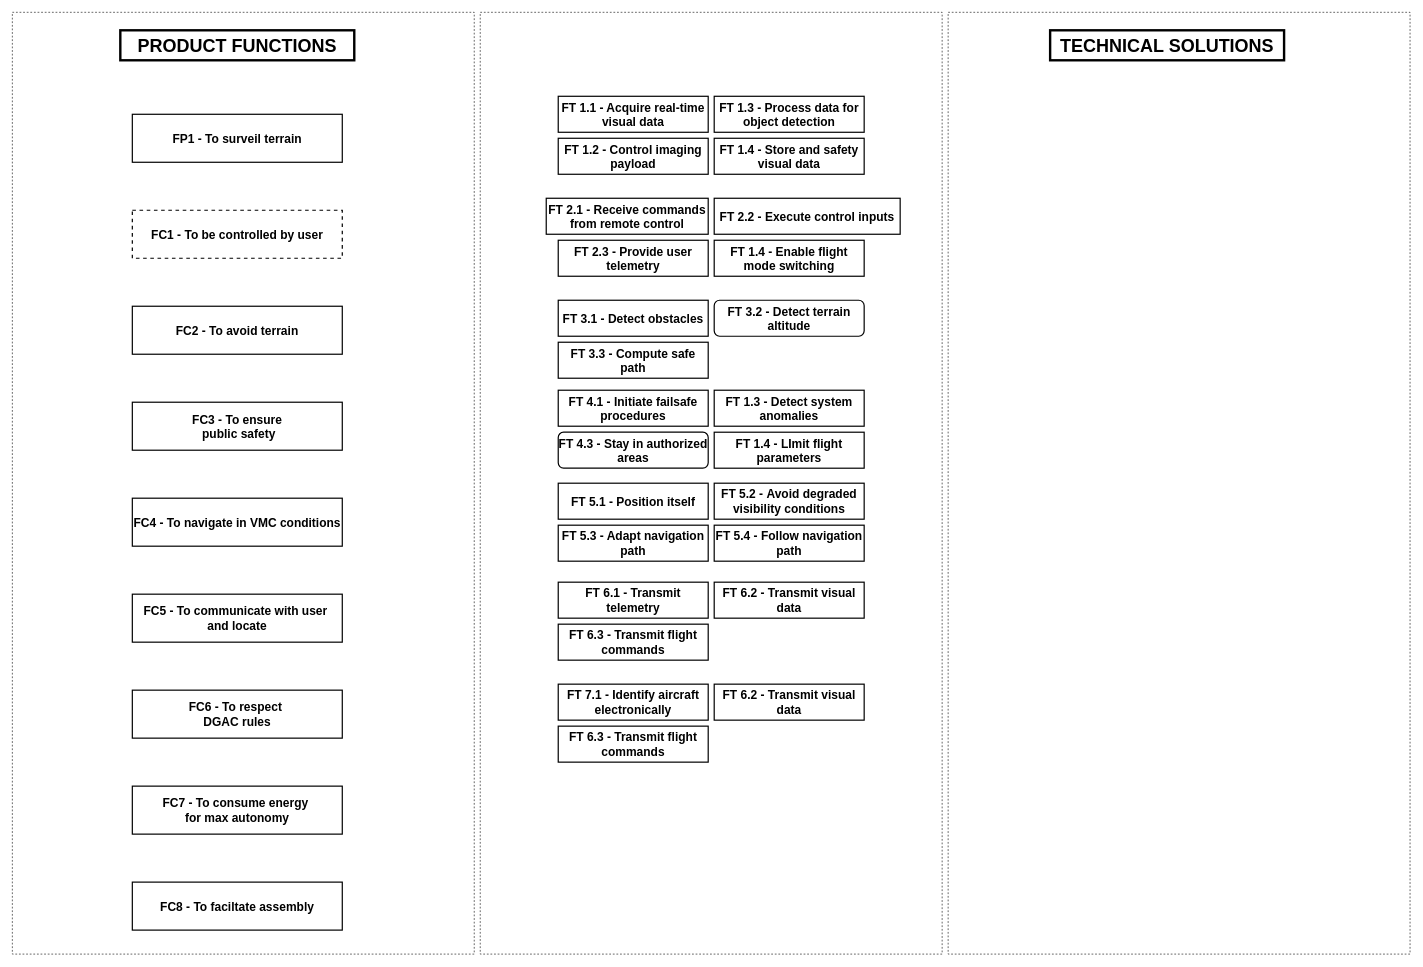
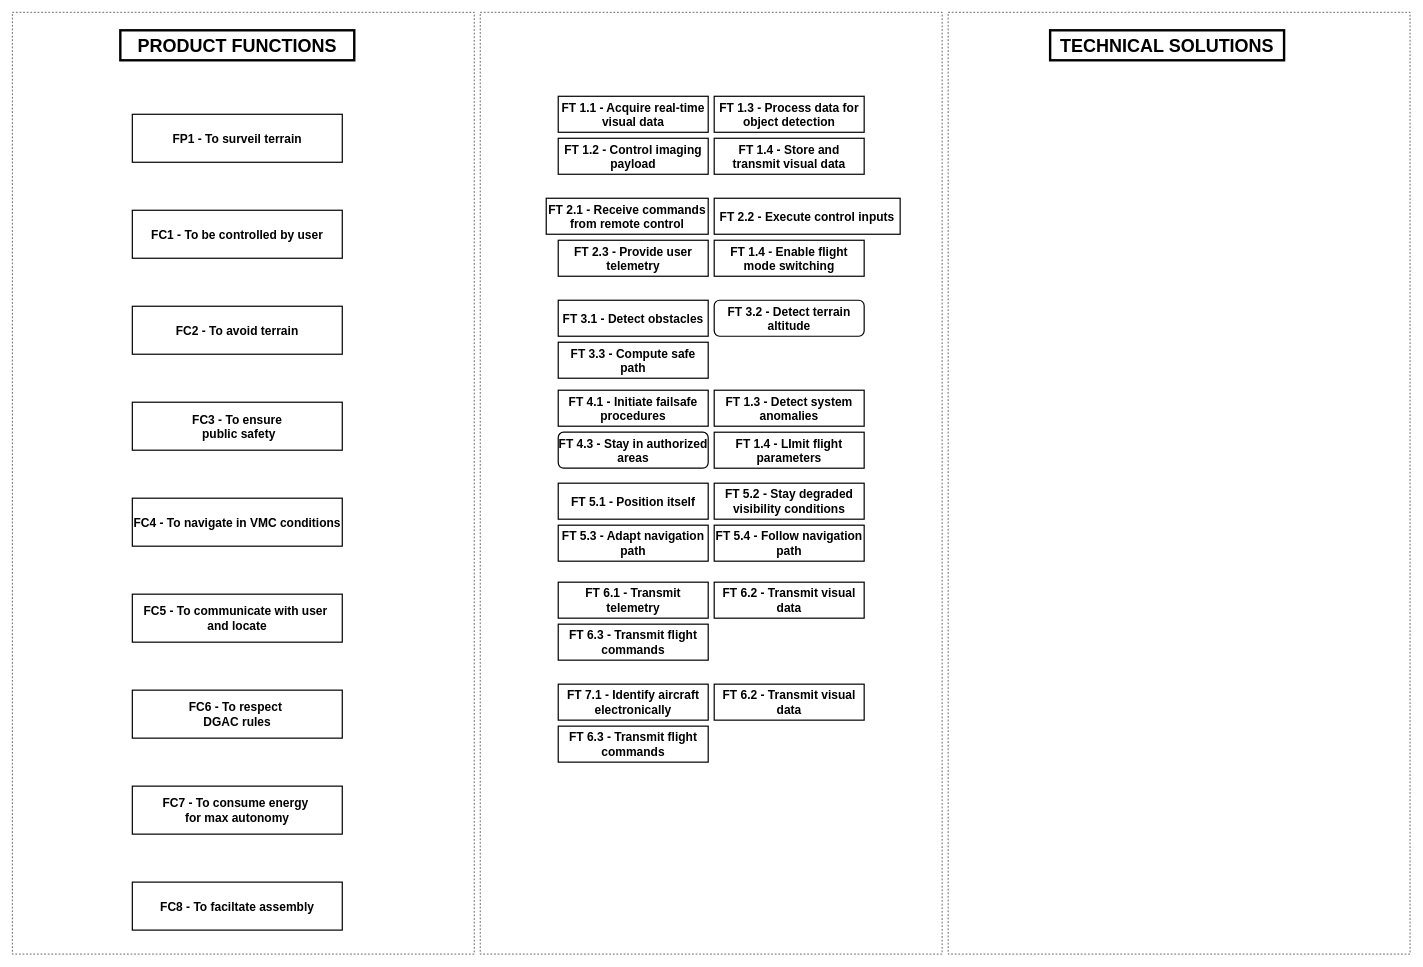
  <mxCell id="0" />
  <mxCell id="1" parent="0" />
  <mxCell id="2" value="" style="rounded=0;whiteSpace=wrap;html=1;dashed=1;movable=0;resizable=0;rotatable=0;deletable=0;editable=0;locked=1;connectable=0;" parent="1" vertex="1"><mxGeometry y="20" width="770" height="1570" as="geometry" x="20" /></mxCell>
  <mxCell id="3" value="" style="group;fontSize=20;fontStyle=1" parent="1" vertex="1" connectable="0"><mxGeometry x="220" y="190" width="350" height="1360" as="geometry" /></mxCell>
  <mxCell id="4" value="FP1 - To surveil terrain" style="whiteSpace=wrap;strokeWidth=2;fontSize=20;fontStyle=1" parent="3" vertex="1"><mxGeometry width="350" height="80" as="geometry" /></mxCell>
- <mxCell id="5" value="FC1 - To be controlled by user" style="whiteSpace=wrap;strokeWidth=2;fontSize=20;fontStyle=1;dashed=1;" parent="3" vertex="1"><mxGeometry y="160" width="350" height="80" as="geometry" /></mxCell>
+ <mxCell id="5" value="FC1 - To be controlled by user" style="whiteSpace=wrap;strokeWidth=2;fontSize=20;fontStyle=1" parent="3" vertex="1"><mxGeometry y="160" width="350" height="80" as="geometry" /></mxCell>
  <mxCell id="6" value="FC2 - To avoid terrain" style="whiteSpace=wrap;strokeWidth=2;fontSize=20;fontStyle=1" parent="3" vertex="1"><mxGeometry y="320" width="350" height="80" as="geometry" /></mxCell>
  <mxCell id="7" value="FC3 - To ensure&#10; public safety" style="whiteSpace=wrap;strokeWidth=2;fontSize=20;fontStyle=1" parent="3" vertex="1"><mxGeometry y="480" width="350" height="80" as="geometry" /></mxCell>
  <mxCell id="8" value="FC4 - To navigate in VMC conditions" style="whiteSpace=wrap;strokeWidth=2;fontSize=20;fontStyle=1" parent="3" vertex="1"><mxGeometry y="640" width="350" height="80" as="geometry" /></mxCell>
  <mxCell id="9" value="FC5 - To communicate with user &#10;and locate" style="whiteSpace=wrap;strokeWidth=2;fontSize=20;fontStyle=1" parent="3" vertex="1"><mxGeometry y="800" width="350" height="80" as="geometry" /></mxCell>
  <mxCell id="10" value="FC6 - To respect &#10;DGAC rules" style="whiteSpace=wrap;strokeWidth=2;fontSize=20;fontStyle=1" parent="3" vertex="1"><mxGeometry y="960" width="350" height="80" as="geometry" /></mxCell>
  <mxCell id="11" value="FC7 - To consume energy &#10;for max autonomy" style="whiteSpace=wrap;strokeWidth=2;fontSize=20;fontStyle=1" parent="3" vertex="1"><mxGeometry y="1120" width="350" height="80" as="geometry" /></mxCell>
  <mxCell id="12" value="FC8 - To faciltate assembly" style="whiteSpace=wrap;strokeWidth=2;fontSize=20;fontStyle=1" parent="3" vertex="1"><mxGeometry y="1280" width="350" height="80" as="geometry" /></mxCell>
  <mxCell id="13" value="&lt;font style=&quot;font-size: 30px;&quot;&gt;&lt;span&gt;&lt;b&gt;PRODUCT FUNCTIONS&lt;/b&gt;&lt;/span&gt;&lt;/font&gt;" style="text;html=1;align=center;verticalAlign=middle;whiteSpace=wrap;rounded=0;fontStyle=0;strokeWidth=4;perimeterSpacing=0;strokeColor=default;movable=0;resizable=0;rotatable=0;deletable=0;editable=0;locked=1;connectable=0;" parent="1" vertex="1"><mxGeometry x="200" y="50" width="390" height="50" as="geometry" /></mxCell>
  <mxCell id="14" value="" style="rounded=0;whiteSpace=wrap;html=1;dashed=1;movable=0;resizable=0;rotatable=0;deletable=0;editable=0;locked=1;connectable=0;" parent="1" vertex="1"><mxGeometry x="800" y="20" width="770" height="1570" as="geometry" /></mxCell>
  <mxCell id="15" value="" style="rounded=0;whiteSpace=wrap;html=1;dashed=1;movable=0;resizable=0;rotatable=0;deletable=0;editable=0;locked=1;connectable=0;" parent="1" vertex="1"><mxGeometry x="1580" y="20" width="770" height="1570" as="geometry" /></mxCell>
  <mxCell id="16" value="&lt;font style=&quot;font-size: 30px;&quot;&gt;&lt;span&gt;&lt;b&gt;TECHNICAL SOLUTIONS&lt;/b&gt;&lt;/span&gt;&lt;/font&gt;" style="text;html=1;align=center;verticalAlign=middle;whiteSpace=wrap;rounded=0;fontStyle=0;strokeWidth=4;perimeterSpacing=0;strokeColor=default;movable=1;resizable=1;rotatable=1;deletable=1;editable=1;locked=0;connectable=1;" parent="1" vertex="1"><mxGeometry x="1750" y="50" width="390" height="50" as="geometry" /></mxCell>
  <mxCell id="17" value="FT 1.1 - Acquire real-time visual data" style="whiteSpace=wrap;strokeWidth=2;fontSize=20;fontStyle=1" vertex="1" parent="1"><mxGeometry x="930" y="160" width="250" height="60" as="geometry" /></mxCell>
  <mxCell id="18" value="FT 1.2 - Control imaging payload" style="whiteSpace=wrap;strokeWidth=2;fontSize=20;fontStyle=1" vertex="1" parent="1"><mxGeometry x="930" y="230" width="250" height="60" as="geometry" /></mxCell>
  <mxCell id="19" value="FT 1.3 - Process data for object detection" style="whiteSpace=wrap;strokeWidth=2;fontSize=20;fontStyle=1" vertex="1" parent="1"><mxGeometry x="1190" y="160" width="250" height="60" as="geometry" /></mxCell>
- <mxCell id="20" value="FT 1.4 - Store and safety visual data" style="whiteSpace=wrap;strokeWidth=2;fontSize=20;fontStyle=1" vertex="1" parent="1"><mxGeometry x="1190" y="230" width="250" height="60" as="geometry" /></mxCell>
+ <mxCell id="20" value="FT 1.4 - Store and transmit visual data" style="whiteSpace=wrap;strokeWidth=2;fontSize=20;fontStyle=1" vertex="1" parent="1"><mxGeometry x="1190" y="230" width="250" height="60" as="geometry" /></mxCell>
  <mxCell id="21" value="FT 2.1 - Receive commands from remote control" style="whiteSpace=wrap;strokeWidth=2;fontSize=20;fontStyle=1" vertex="1" parent="1"><mxGeometry x="910" y="330" width="270" height="60" as="geometry" /></mxCell>
  <mxCell id="22" value="FT 2.3 - Provide user telemetry" style="whiteSpace=wrap;strokeWidth=2;fontSize=20;fontStyle=1" vertex="1" parent="1"><mxGeometry x="930" y="400" width="250" height="60" as="geometry" /></mxCell>
  <mxCell id="23" value="FT 2.2 - Execute control inputs" style="whiteSpace=wrap;strokeWidth=2;fontSize=20;fontStyle=1" vertex="1" parent="1"><mxGeometry x="1190" y="330" width="310" height="60" as="geometry" /></mxCell>
  <mxCell id="24" value="FT 1.4 - Enable flight mode switching" style="whiteSpace=wrap;strokeWidth=2;fontSize=20;fontStyle=1" vertex="1" parent="1"><mxGeometry x="1190" y="400" width="250" height="60" as="geometry" /></mxCell>
  <mxCell id="25" value="FT 3.1 - Detect obstacles" style="whiteSpace=wrap;strokeWidth=2;fontSize=20;fontStyle=1" vertex="1" parent="1"><mxGeometry x="930" y="500" width="250" height="60" as="geometry" /></mxCell>
  <mxCell id="26" value="FT 3.3 - Compute safe path" style="whiteSpace=wrap;strokeWidth=2;fontSize=20;fontStyle=1" vertex="1" parent="1"><mxGeometry x="930" y="570" width="250" height="60" as="geometry" /></mxCell>
  <mxCell id="27" value="FT 3.2 - Detect terrain altitude" style="whiteSpace=wrap;strokeWidth=2;fontSize=20;fontStyle=1;rounded=1;" vertex="1" parent="1"><mxGeometry x="1190" y="500" width="250" height="60" as="geometry" /></mxCell>
  <mxCell id="28" value="FT 4.1 - Initiate failsafe procedures" style="whiteSpace=wrap;strokeWidth=2;fontSize=20;fontStyle=1" vertex="1" parent="1"><mxGeometry x="930" y="650" width="250" height="60" as="geometry" /></mxCell>
  <mxCell id="29" value="FT 4.3 - Stay in authorized areas" style="whiteSpace=wrap;strokeWidth=2;fontSize=20;fontStyle=1;rounded=1;" vertex="1" parent="1"><mxGeometry x="930" y="720" width="250" height="60" as="geometry" /></mxCell>
  <mxCell id="30" value="FT 1.3 - Detect system anomalies" style="whiteSpace=wrap;strokeWidth=2;fontSize=20;fontStyle=1" vertex="1" parent="1"><mxGeometry x="1190" y="650" width="250" height="60" as="geometry" /></mxCell>
  <mxCell id="31" value="FT 1.4 - LImit flight parameters" style="whiteSpace=wrap;strokeWidth=2;fontSize=20;fontStyle=1" vertex="1" parent="1"><mxGeometry x="1190" y="720" width="250" height="60" as="geometry" /></mxCell>
  <mxCell id="32" value="FT 5.1 - Position itself" style="whiteSpace=wrap;strokeWidth=2;fontSize=20;fontStyle=1" vertex="1" parent="1"><mxGeometry x="930" y="805" width="250" height="60" as="geometry" /></mxCell>
  <mxCell id="33" value="FT 5.3 - Adapt navigation path" style="whiteSpace=wrap;strokeWidth=2;fontSize=20;fontStyle=1" vertex="1" parent="1"><mxGeometry x="930" y="875" width="250" height="60" as="geometry" /></mxCell>
- <mxCell id="34" value="FT 5.2 - Avoid degraded visibility conditions" style="whiteSpace=wrap;strokeWidth=2;fontSize=20;fontStyle=1" vertex="1" parent="1"><mxGeometry x="1190" y="805" width="250" height="60" as="geometry" /></mxCell>
+ <mxCell id="34" value="FT 5.2 - Stay degraded visibility conditions" style="whiteSpace=wrap;strokeWidth=2;fontSize=20;fontStyle=1" vertex="1" parent="1"><mxGeometry x="1190" y="805" width="250" height="60" as="geometry" /></mxCell>
  <mxCell id="35" value="FT 5.4 - Follow navigation path" style="whiteSpace=wrap;strokeWidth=2;fontSize=20;fontStyle=1" vertex="1" parent="1"><mxGeometry x="1190" y="875" width="250" height="60" as="geometry" /></mxCell>
  <mxCell id="36" value="FT 6.1 - Transmit telemetry" style="whiteSpace=wrap;strokeWidth=2;fontSize=20;fontStyle=1" vertex="1" parent="1"><mxGeometry x="930" y="970" width="250" height="60" as="geometry" /></mxCell>
  <mxCell id="37" value="FT 6.3 - Transmit flight commands" style="whiteSpace=wrap;strokeWidth=2;fontSize=20;fontStyle=1" vertex="1" parent="1"><mxGeometry x="930" y="1040" width="250" height="60" as="geometry" /></mxCell>
  <mxCell id="38" value="FT 6.2 - Transmit visual data" style="whiteSpace=wrap;strokeWidth=2;fontSize=20;fontStyle=1" vertex="1" parent="1"><mxGeometry x="1190" y="970" width="250" height="60" as="geometry" /></mxCell>
  <mxCell id="39" value="FT 7.1 - Identify aircraft electronically" style="whiteSpace=wrap;strokeWidth=2;fontSize=20;fontStyle=1" vertex="1" parent="1"><mxGeometry x="930" y="1140" width="250" height="60" as="geometry" /></mxCell>
  <mxCell id="40" value="FT 6.3 - Transmit flight commands" style="whiteSpace=wrap;strokeWidth=2;fontSize=20;fontStyle=1" vertex="1" parent="1"><mxGeometry x="930" y="1210" width="250" height="60" as="geometry" /></mxCell>
  <mxCell id="41" value="FT 6.2 - Transmit visual data" style="whiteSpace=wrap;strokeWidth=2;fontSize=20;fontStyle=1" vertex="1" parent="1"><mxGeometry x="1190" y="1140" width="250" height="60" as="geometry" /></mxCell>
